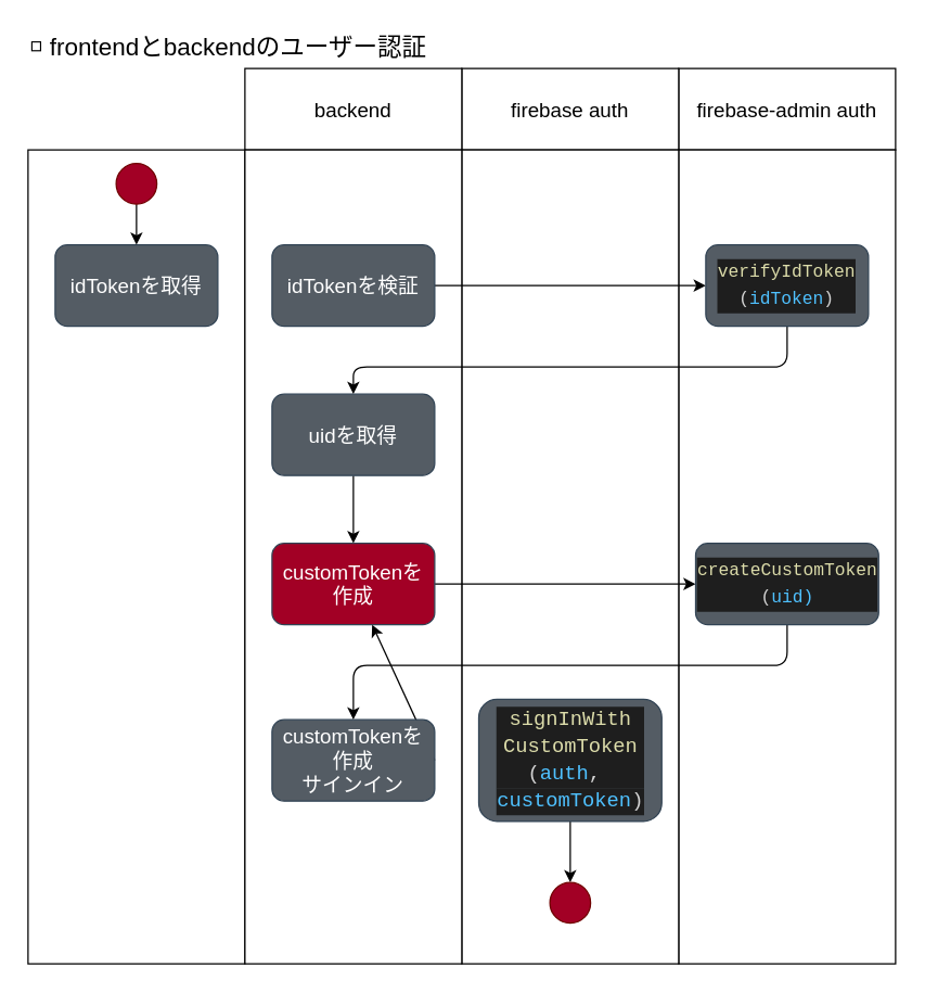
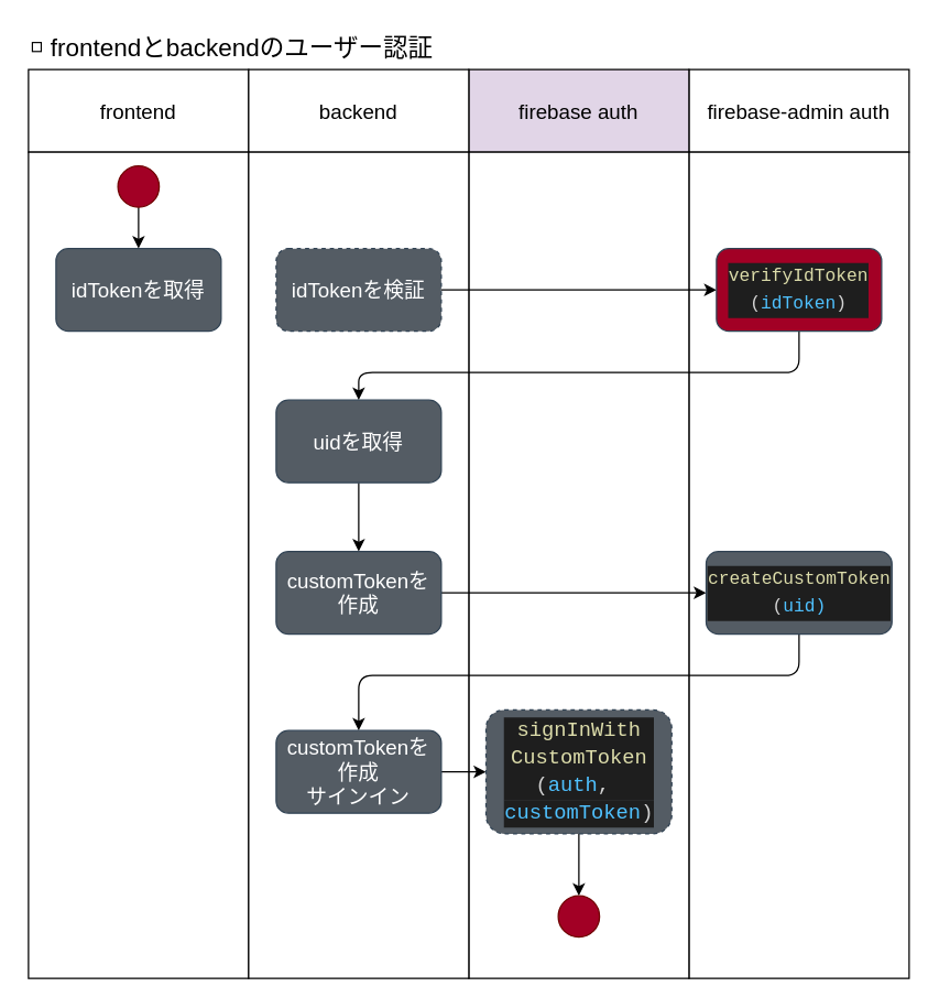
  <mxCell id="0" />
  <mxCell id="1" parent="0" />
+ <mxCell id="2" value="frontend" style="rounded=0;whiteSpace=wrap;html=1;fontSize=15;" parent="1" vertex="1"><mxGeometry x="20" y="50" width="160" height="60" as="geometry" /></mxCell>
  <mxCell id="3" value="firebase-admin auth" style="rounded=0;whiteSpace=wrap;html=1;fontSize=15;" parent="1" vertex="1"><mxGeometry x="500" y="50" width="160" height="60" as="geometry" /></mxCell>
- <mxCell id="4" value="firebase auth" style="rounded=0;whiteSpace=wrap;html=1;fontSize=15;" parent="1" vertex="1"><mxGeometry x="340" y="50" width="160" height="60" as="geometry" /></mxCell>
+ <mxCell id="4" value="firebase auth" style="rounded=0;whiteSpace=wrap;html=1;fontSize=15;fillColor=#e1d5e7;" parent="1" vertex="1"><mxGeometry x="340" y="50" width="160" height="60" as="geometry" /></mxCell>
  <mxCell id="5" value="backend" style="rounded=0;whiteSpace=wrap;html=1;fontSize=15;" parent="1" vertex="1"><mxGeometry x="180" y="50" width="160" height="60" as="geometry" /></mxCell>
  <mxCell id="6" value="" style="rounded=0;whiteSpace=wrap;html=1;" parent="1" vertex="1"><mxGeometry x="20" y="110" width="160" height="600" as="geometry" /></mxCell>
  <mxCell id="7" value="" style="rounded=0;whiteSpace=wrap;html=1;" parent="1" vertex="1"><mxGeometry x="500" y="110" width="160" height="600" as="geometry" /></mxCell>
  <mxCell id="8" value="" style="rounded=0;whiteSpace=wrap;html=1;" parent="1" vertex="1"><mxGeometry x="340" y="110" width="160" height="600" as="geometry" /></mxCell>
  <mxCell id="9" value="" style="rounded=0;whiteSpace=wrap;html=1;" parent="1" vertex="1"><mxGeometry x="180" y="110" width="160" height="600" as="geometry" /></mxCell>
  <mxCell id="10" value="idTokenを取得" style="rounded=1;whiteSpace=wrap;html=1;fontSize=15;fillColor=#545c64;fontColor=#ffffff;strokeColor=#314354;" parent="1" vertex="1"><mxGeometry x="40" y="180" width="120" height="60" as="geometry" /></mxCell>
  <mxCell id="11" style="edgeStyle=none;html=1;exitX=0.5;exitY=1;exitDx=0;exitDy=0;fontSize=15;" parent="1" source="12" target="10" edge="1"><mxGeometry relative="1" as="geometry" /></mxCell>
  <mxCell id="12" value="" style="ellipse;whiteSpace=wrap;html=1;aspect=fixed;fontSize=15;fillColor=#a20025;fontColor=#ffffff;strokeColor=#6F0000;" parent="1" vertex="1"><mxGeometry x="85" y="120" width="30" height="30" as="geometry" /></mxCell>
  <mxCell id="13" style="edgeStyle=none;html=1;exitX=1;exitY=0.5;exitDx=0;exitDy=0;fontSize=15;" parent="1" source="14" target="20" edge="1"><mxGeometry relative="1" as="geometry" /></mxCell>
- <mxCell id="14" value="idTokenを検証" style="rounded=1;whiteSpace=wrap;html=1;fontSize=15;fillColor=#545c64;fontColor=#ffffff;strokeColor=#314354;" parent="1" vertex="1"><mxGeometry x="200" y="180" width="120" height="60" as="geometry" /></mxCell>
+ <mxCell id="14" value="idTokenを検証" style="rounded=1;whiteSpace=wrap;html=1;fontSize=15;fillColor=#545c64;fontColor=#ffffff;strokeColor=#314354;dashed=1;" parent="1" vertex="1"><mxGeometry x="200" y="180" width="120" height="60" as="geometry" /></mxCell>
  <mxCell id="15" style="edgeStyle=none;html=1;exitX=0.5;exitY=1;exitDx=0;exitDy=0;entryX=0.5;entryY=0;entryDx=0;entryDy=0;fontSize=15;" parent="1" source="16" target="18" edge="1"><mxGeometry relative="1" as="geometry" /></mxCell>
  <mxCell id="16" value="uidを取得&lt;span style=&quot;color: rgba(0, 0, 0, 0); font-family: monospace; font-size: 0px; text-align: start;&quot;&gt;%3CmxGraphModel%3E%3Croot%3E%3CmxCell%20id%3D%220%22%2F%3E%3CmxCell%20id%3D%221%22%20parent%3D%220%22%2F%3E%3CmxCell%20id%3D%222%22%20value%3D%22idToken%E3%82%92%E6%A4%9C%E8%A8%BC%22%20style%3D%22rounded%3D1%3BwhiteSpace%3Dwrap%3Bhtml%3D1%3BfontSize%3D15%3BfillColor%3D%23545c64%3BfontColor%3D%23ffffff%3BstrokeColor%3D%23314354%3B%22%20vertex%3D%221%22%20parent%3D%221%22%3E%3CmxGeometry%20x%3D%22260%22%20y%3D%221130%22%20width%3D%22120%22%20height%3D%2260%22%20as%3D%22geometry%22%2F%3E%3C%2FmxCell%3E%3C%2Froot%3E%3C%2FmxGraphModel%3E&lt;/span&gt;" style="rounded=1;whiteSpace=wrap;html=1;fontSize=15;fillColor=#545c64;fontColor=#ffffff;strokeColor=#314354;" parent="1" vertex="1"><mxGeometry x="200" y="290" width="120" height="60" as="geometry" /></mxCell>
  <mxCell id="17" style="edgeStyle=none;html=1;exitX=1;exitY=0.5;exitDx=0;exitDy=0;entryX=0;entryY=0.5;entryDx=0;entryDy=0;fontSize=15;" parent="1" source="18" edge="1"><mxGeometry relative="1" as="geometry"><mxPoint x="512.5" y="430" as="targetPoint" /></mxGeometry></mxCell>
- <mxCell id="18" value="customTokenを作成" style="rounded=1;whiteSpace=wrap;html=1;fontSize=15;fillColor=#a20025;fontColor=#ffffff;strokeColor=#314354;" parent="1" vertex="1"><mxGeometry x="200" y="400" width="120" height="60" as="geometry" /></mxCell>
+ <mxCell id="18" value="customTokenを作成" style="rounded=1;whiteSpace=wrap;html=1;fontSize=15;fillColor=#545c64;fontColor=#ffffff;strokeColor=#314354;" parent="1" vertex="1"><mxGeometry x="200" y="400" width="120" height="60" as="geometry" /></mxCell>
  <mxCell id="19" style="edgeStyle=none;html=1;exitX=0.5;exitY=1;exitDx=0;exitDy=0;entryX=0.5;entryY=0;entryDx=0;entryDy=0;fontSize=15;" parent="1" source="20" target="16" edge="1"><mxGeometry relative="1" as="geometry"><Array as="points"><mxPoint x="580" y="270" /><mxPoint x="260" y="270" /></Array></mxGeometry></mxCell>
- <mxCell id="20" value="&lt;div style=&quot;color: rgb(212, 212, 212); background-color: rgb(30, 30, 30); font-family: Menlo, Monaco, &amp;quot;Courier New&amp;quot;, monospace; font-size: 13px; line-height: 20px;&quot;&gt;&lt;span style=&quot;color: #dcdcaa;&quot;&gt;verifyIdToken&lt;br&gt;&lt;/span&gt;(&lt;span style=&quot;color: #4fc1ff;&quot;&gt;idToken&lt;/span&gt;)&lt;/div&gt;" style="rounded=1;whiteSpace=wrap;html=1;fontSize=15;fillColor=#545c64;fontColor=#ffffff;strokeColor=#314354;" parent="1" vertex="1"><mxGeometry x="520" y="180" width="120" height="60" as="geometry" /></mxCell>
- <mxCell id="21" style="edgeStyle=none;html=1;exitX=1;exitY=0.5;exitDx=0;exitDy=0;fontSize=15;" parent="1" source="22" target="18" edge="1"><mxGeometry relative="1" as="geometry" /></mxCell>
+ <mxCell id="20" value="&lt;div style=&quot;color: rgb(212, 212, 212); background-color: rgb(30, 30, 30); font-family: Menlo, Monaco, &amp;quot;Courier New&amp;quot;, monospace; font-size: 13px; line-height: 20px;&quot;&gt;&lt;span style=&quot;color: #dcdcaa;&quot;&gt;verifyIdToken&lt;br&gt;&lt;/span&gt;(&lt;span style=&quot;color: #4fc1ff;&quot;&gt;idToken&lt;/span&gt;)&lt;/div&gt;" style="rounded=1;whiteSpace=wrap;html=1;fontSize=15;fillColor=#a20025;fontColor=#ffffff;strokeColor=#314354;" parent="1" vertex="1"><mxGeometry x="520" y="180" width="120" height="60" as="geometry" /></mxCell>
+ <mxCell id="21" style="edgeStyle=none;html=1;exitX=1;exitY=0.5;exitDx=0;exitDy=0;fontSize=15;" parent="1" source="22" target="26" edge="1"><mxGeometry relative="1" as="geometry" /></mxCell>
  <mxCell id="22" value="customTokenを作成&lt;br&gt;サインイン" style="rounded=1;whiteSpace=wrap;html=1;fontSize=15;fillColor=#545c64;fontColor=#ffffff;strokeColor=#314354;" parent="1" vertex="1"><mxGeometry x="200" y="530" width="120" height="60" as="geometry" /></mxCell>
  <mxCell id="23" style="edgeStyle=none;html=1;exitX=0.5;exitY=1;exitDx=0;exitDy=0;entryX=0.5;entryY=0;entryDx=0;entryDy=0;fontSize=15;" parent="1" target="22" edge="1"><mxGeometry relative="1" as="geometry"><mxPoint x="580" y="460" as="sourcePoint" /><mxPoint x="260" y="510" as="targetPoint" /><Array as="points"><mxPoint x="580" y="490" /><mxPoint x="260" y="490" /></Array></mxGeometry></mxCell>
  <mxCell id="24" value="&lt;div style=&quot;color: rgb(212, 212, 212); background-color: rgb(30, 30, 30); font-family: Menlo, Monaco, &amp;quot;Courier New&amp;quot;, monospace; font-size: 13px; line-height: 20px;&quot;&gt;&lt;span style=&quot;color: #dcdcaa;&quot;&gt;createCustomToken&lt;br&gt;&lt;/span&gt;(&lt;span style=&quot;color: #4fc1ff;&quot;&gt;uid)&lt;/span&gt;&lt;/div&gt;" style="rounded=1;whiteSpace=wrap;html=1;fontSize=15;fillColor=#545c64;fontColor=#ffffff;strokeColor=#314354;" parent="1" vertex="1"><mxGeometry x="512.5" y="400" width="135" height="60" as="geometry" /></mxCell>
  <mxCell id="25" style="edgeStyle=none;html=1;exitX=0.5;exitY=1;exitDx=0;exitDy=0;fontSize=15;" parent="1" source="26" target="27" edge="1"><mxGeometry relative="1" as="geometry" /></mxCell>
- <mxCell id="26" value="&lt;div style=&quot;color: rgb(212, 212, 212); background-color: rgb(30, 30, 30); font-family: Menlo, Monaco, &amp;quot;Courier New&amp;quot;, monospace; font-size: 15px; line-height: 20px;&quot;&gt;&lt;span style=&quot;color: rgb(220, 220, 170); font-size: 15px;&quot;&gt;signInWith&lt;br&gt;CustomToken&lt;br style=&quot;font-size: 15px;&quot;&gt;&lt;/span&gt;(&lt;span style=&quot;color: rgb(79, 193, 255); font-size: 15px;&quot;&gt;auth&lt;/span&gt;,&amp;nbsp;&lt;/div&gt;&lt;div style=&quot;color: rgb(212, 212, 212); background-color: rgb(30, 30, 30); font-family: Menlo, Monaco, &amp;quot;Courier New&amp;quot;, monospace; font-size: 15px; line-height: 20px;&quot;&gt;&lt;span style=&quot;color: rgb(79, 193, 255); font-size: 15px;&quot;&gt;customToken&lt;/span&gt;)&lt;/div&gt;" style="rounded=1;whiteSpace=wrap;html=1;fontSize=15;fillColor=#545c64;fontColor=#ffffff;strokeColor=#314354;" parent="1" vertex="1"><mxGeometry x="352.5" y="515" width="135" height="90" as="geometry" /></mxCell>
+ <mxCell id="26" value="&lt;div style=&quot;color: rgb(212, 212, 212); background-color: rgb(30, 30, 30); font-family: Menlo, Monaco, &amp;quot;Courier New&amp;quot;, monospace; font-size: 15px; line-height: 20px;&quot;&gt;&lt;span style=&quot;color: rgb(220, 220, 170); font-size: 15px;&quot;&gt;signInWith&lt;br&gt;CustomToken&lt;br style=&quot;font-size: 15px;&quot;&gt;&lt;/span&gt;(&lt;span style=&quot;color: rgb(79, 193, 255); font-size: 15px;&quot;&gt;auth&lt;/span&gt;,&amp;nbsp;&lt;/div&gt;&lt;div style=&quot;color: rgb(212, 212, 212); background-color: rgb(30, 30, 30); font-family: Menlo, Monaco, &amp;quot;Courier New&amp;quot;, monospace; font-size: 15px; line-height: 20px;&quot;&gt;&lt;span style=&quot;color: rgb(79, 193, 255); font-size: 15px;&quot;&gt;customToken&lt;/span&gt;)&lt;/div&gt;" style="rounded=1;whiteSpace=wrap;html=1;fontSize=15;fillColor=#545c64;fontColor=#ffffff;strokeColor=#314354;dashed=1;" parent="1" vertex="1"><mxGeometry x="352.5" y="515" width="135" height="90" as="geometry" /></mxCell>
  <mxCell id="27" value="" style="ellipse;whiteSpace=wrap;html=1;aspect=fixed;fontSize=15;fillColor=#a20025;fontColor=#ffffff;strokeColor=#6F0000;" parent="1" vertex="1"><mxGeometry x="405" y="650" width="30" height="30" as="geometry" /></mxCell>
  <mxCell id="28" value="◽️ frontendとbackendのユーザー認証" style="text;html=1;strokeColor=none;fillColor=none;align=left;verticalAlign=middle;whiteSpace=wrap;rounded=0;fontSize=18;" parent="1" vertex="1"><mxGeometry x="20" y="20" width="480" height="30" as="geometry" /></mxCell>
